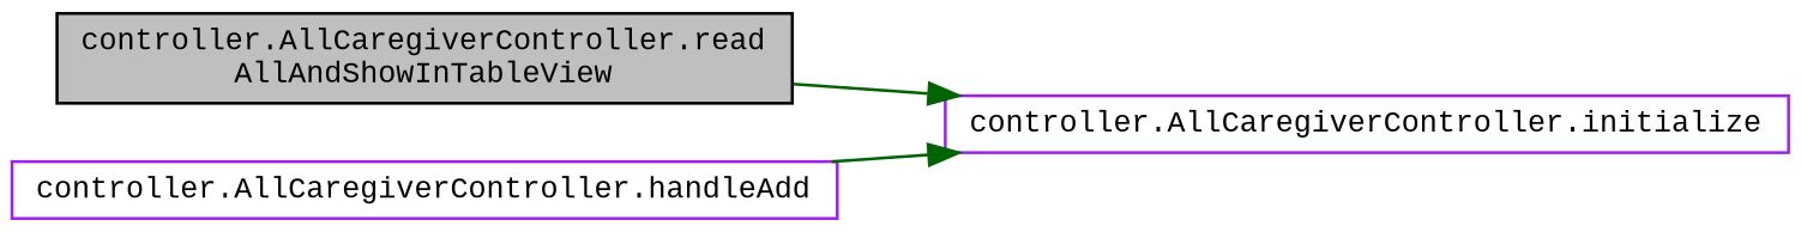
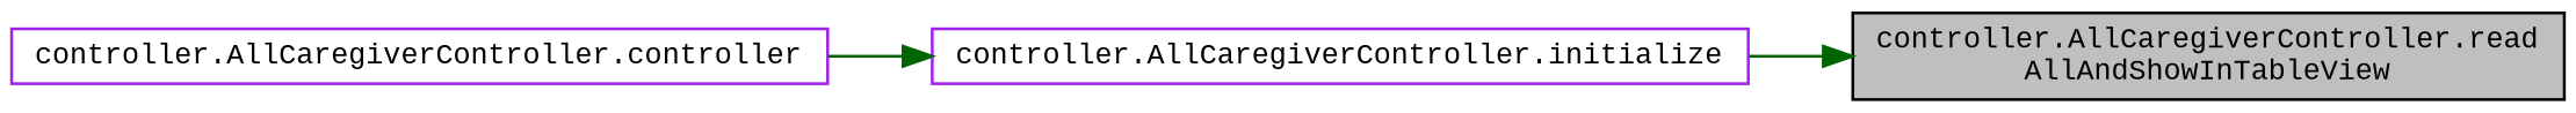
  digraph {
    fontname="Liberation Mono"
    rankdir=RL
    node [color=purple fillcolor=white fontname="Liberation Mono" fontsize=10 shape=record style=filled]
    edge [color=darkgreen dir=back fontname="Liberation Mono" fontsize=10 labelfontname=Helvetica labelfontsize=10 style=solid]
    n1 [color=black fillcolor=grey75 fontcolor=black height=0.2 label="controller.AllCaregiverController.read\lAllAndShowInTableView" width=0.4]
    n2 [height=0.2 label="controller.AllCaregiverController.initialize" width=0.4]
-   n3 [height=0.2 label="controller.AllCaregiverController.handleAdd" width=0.4]
-   n2 -> n1
+   n3 [height=0.2 label="controller.AllCaregiverController.controller" width=0.4]
+   n1 -> n2
    n2 -> n3
  }
